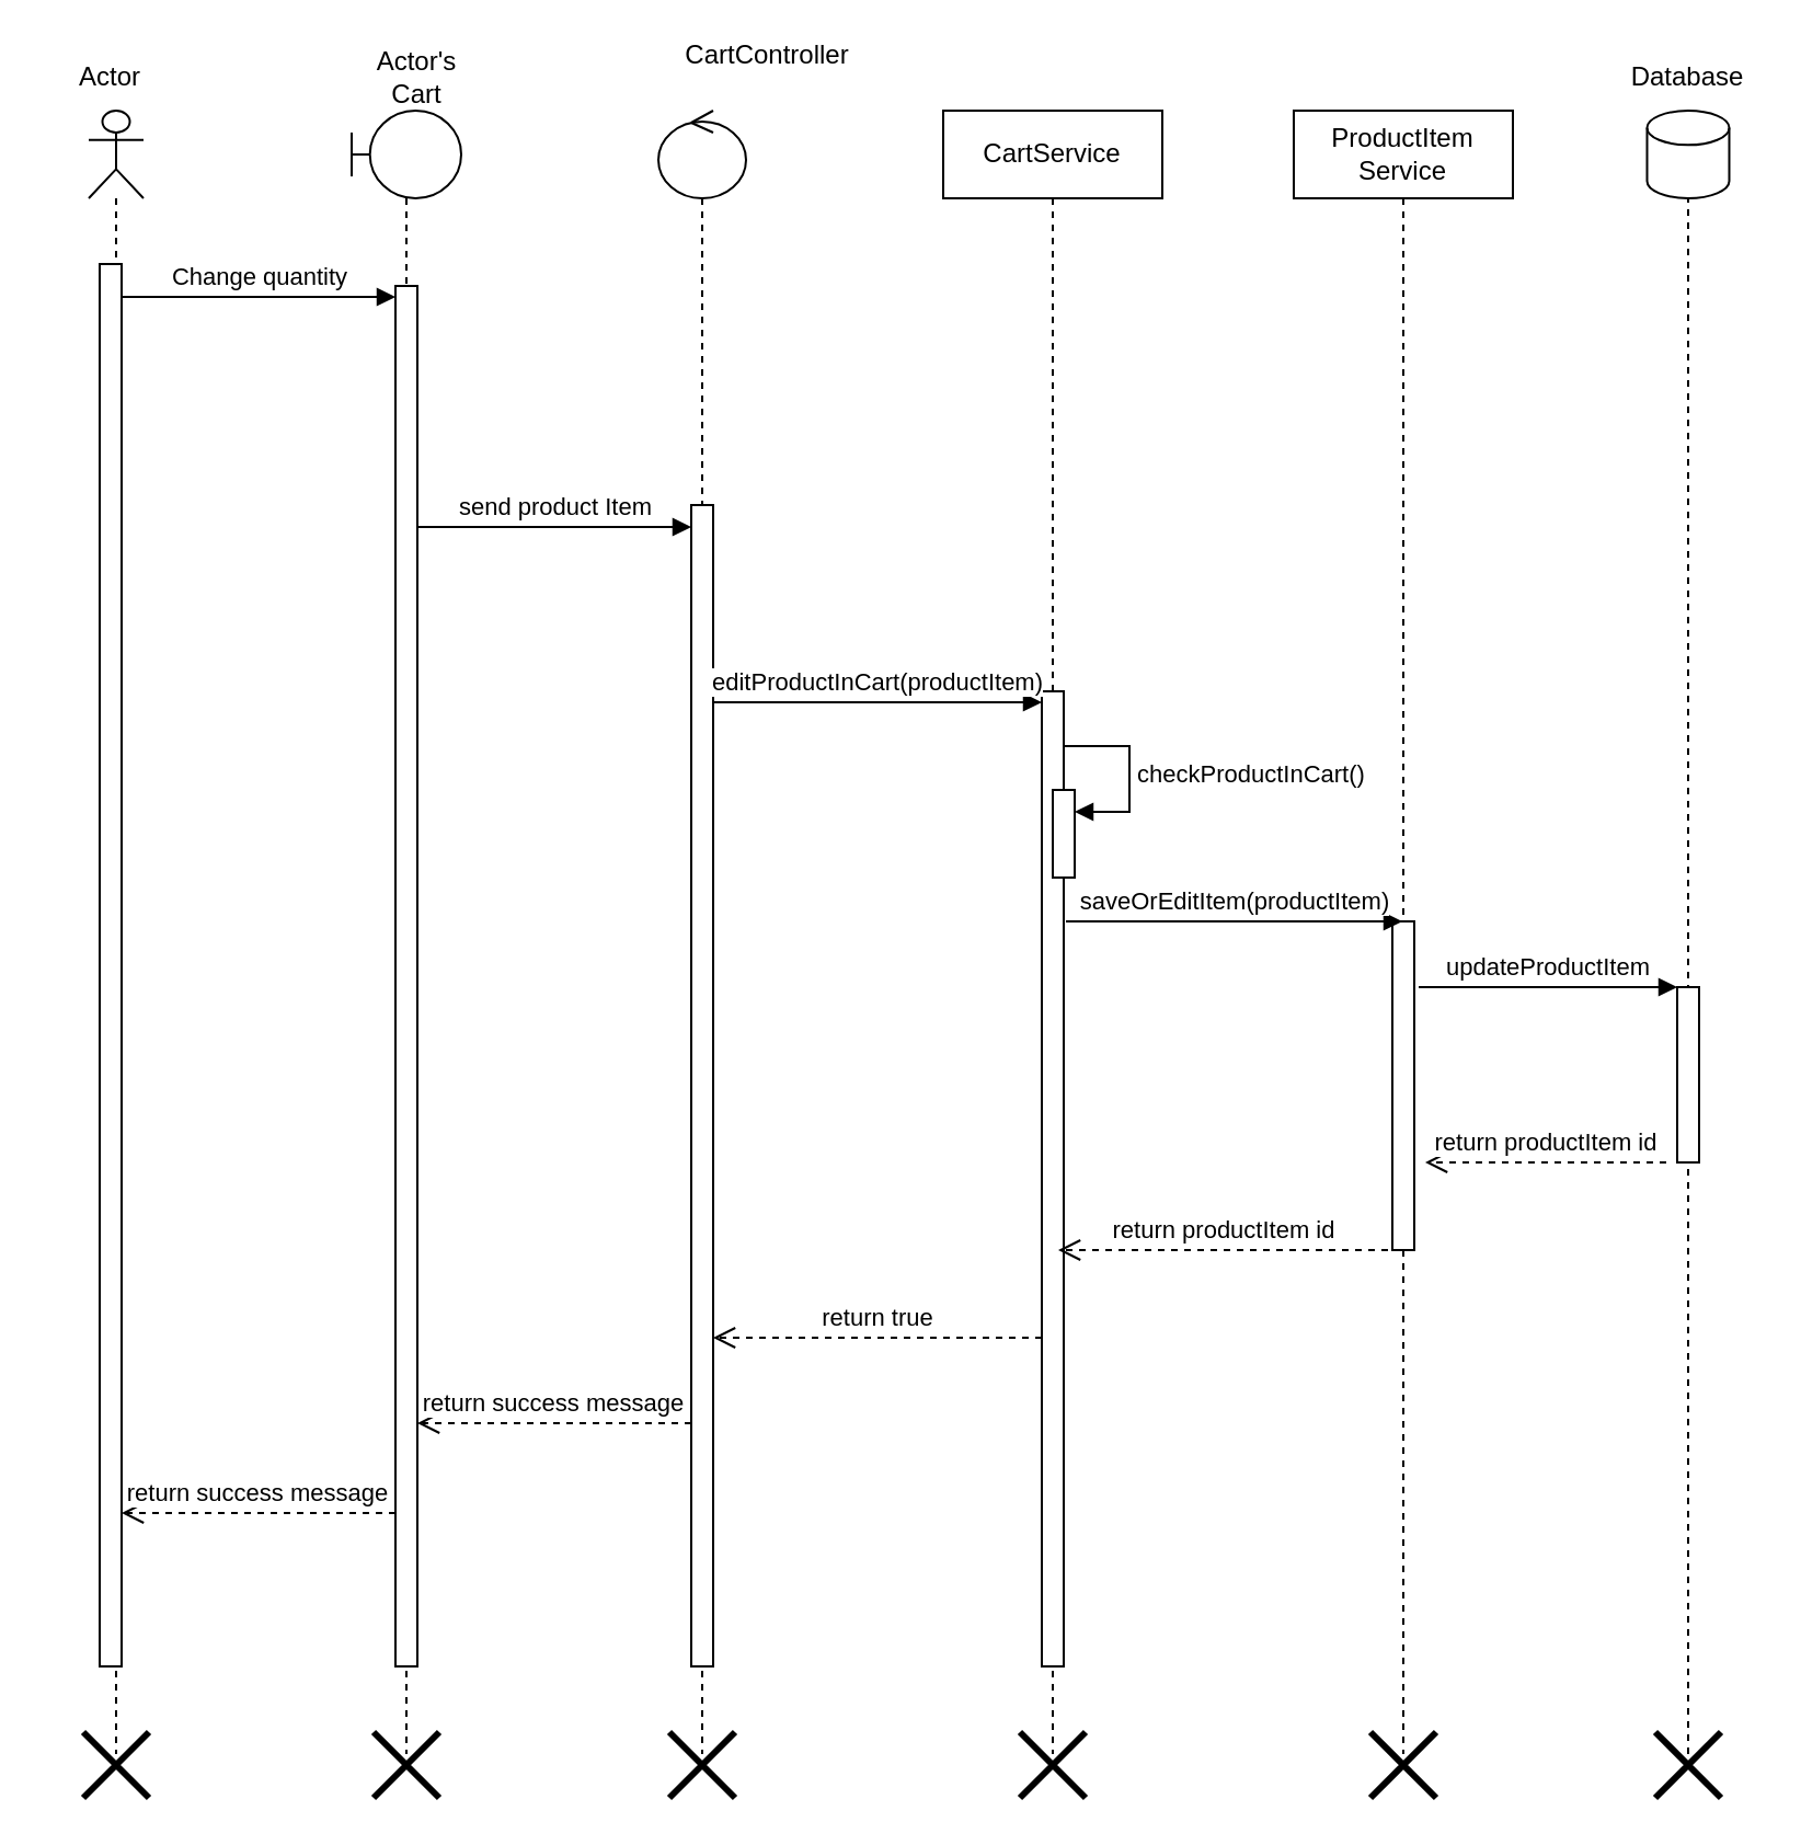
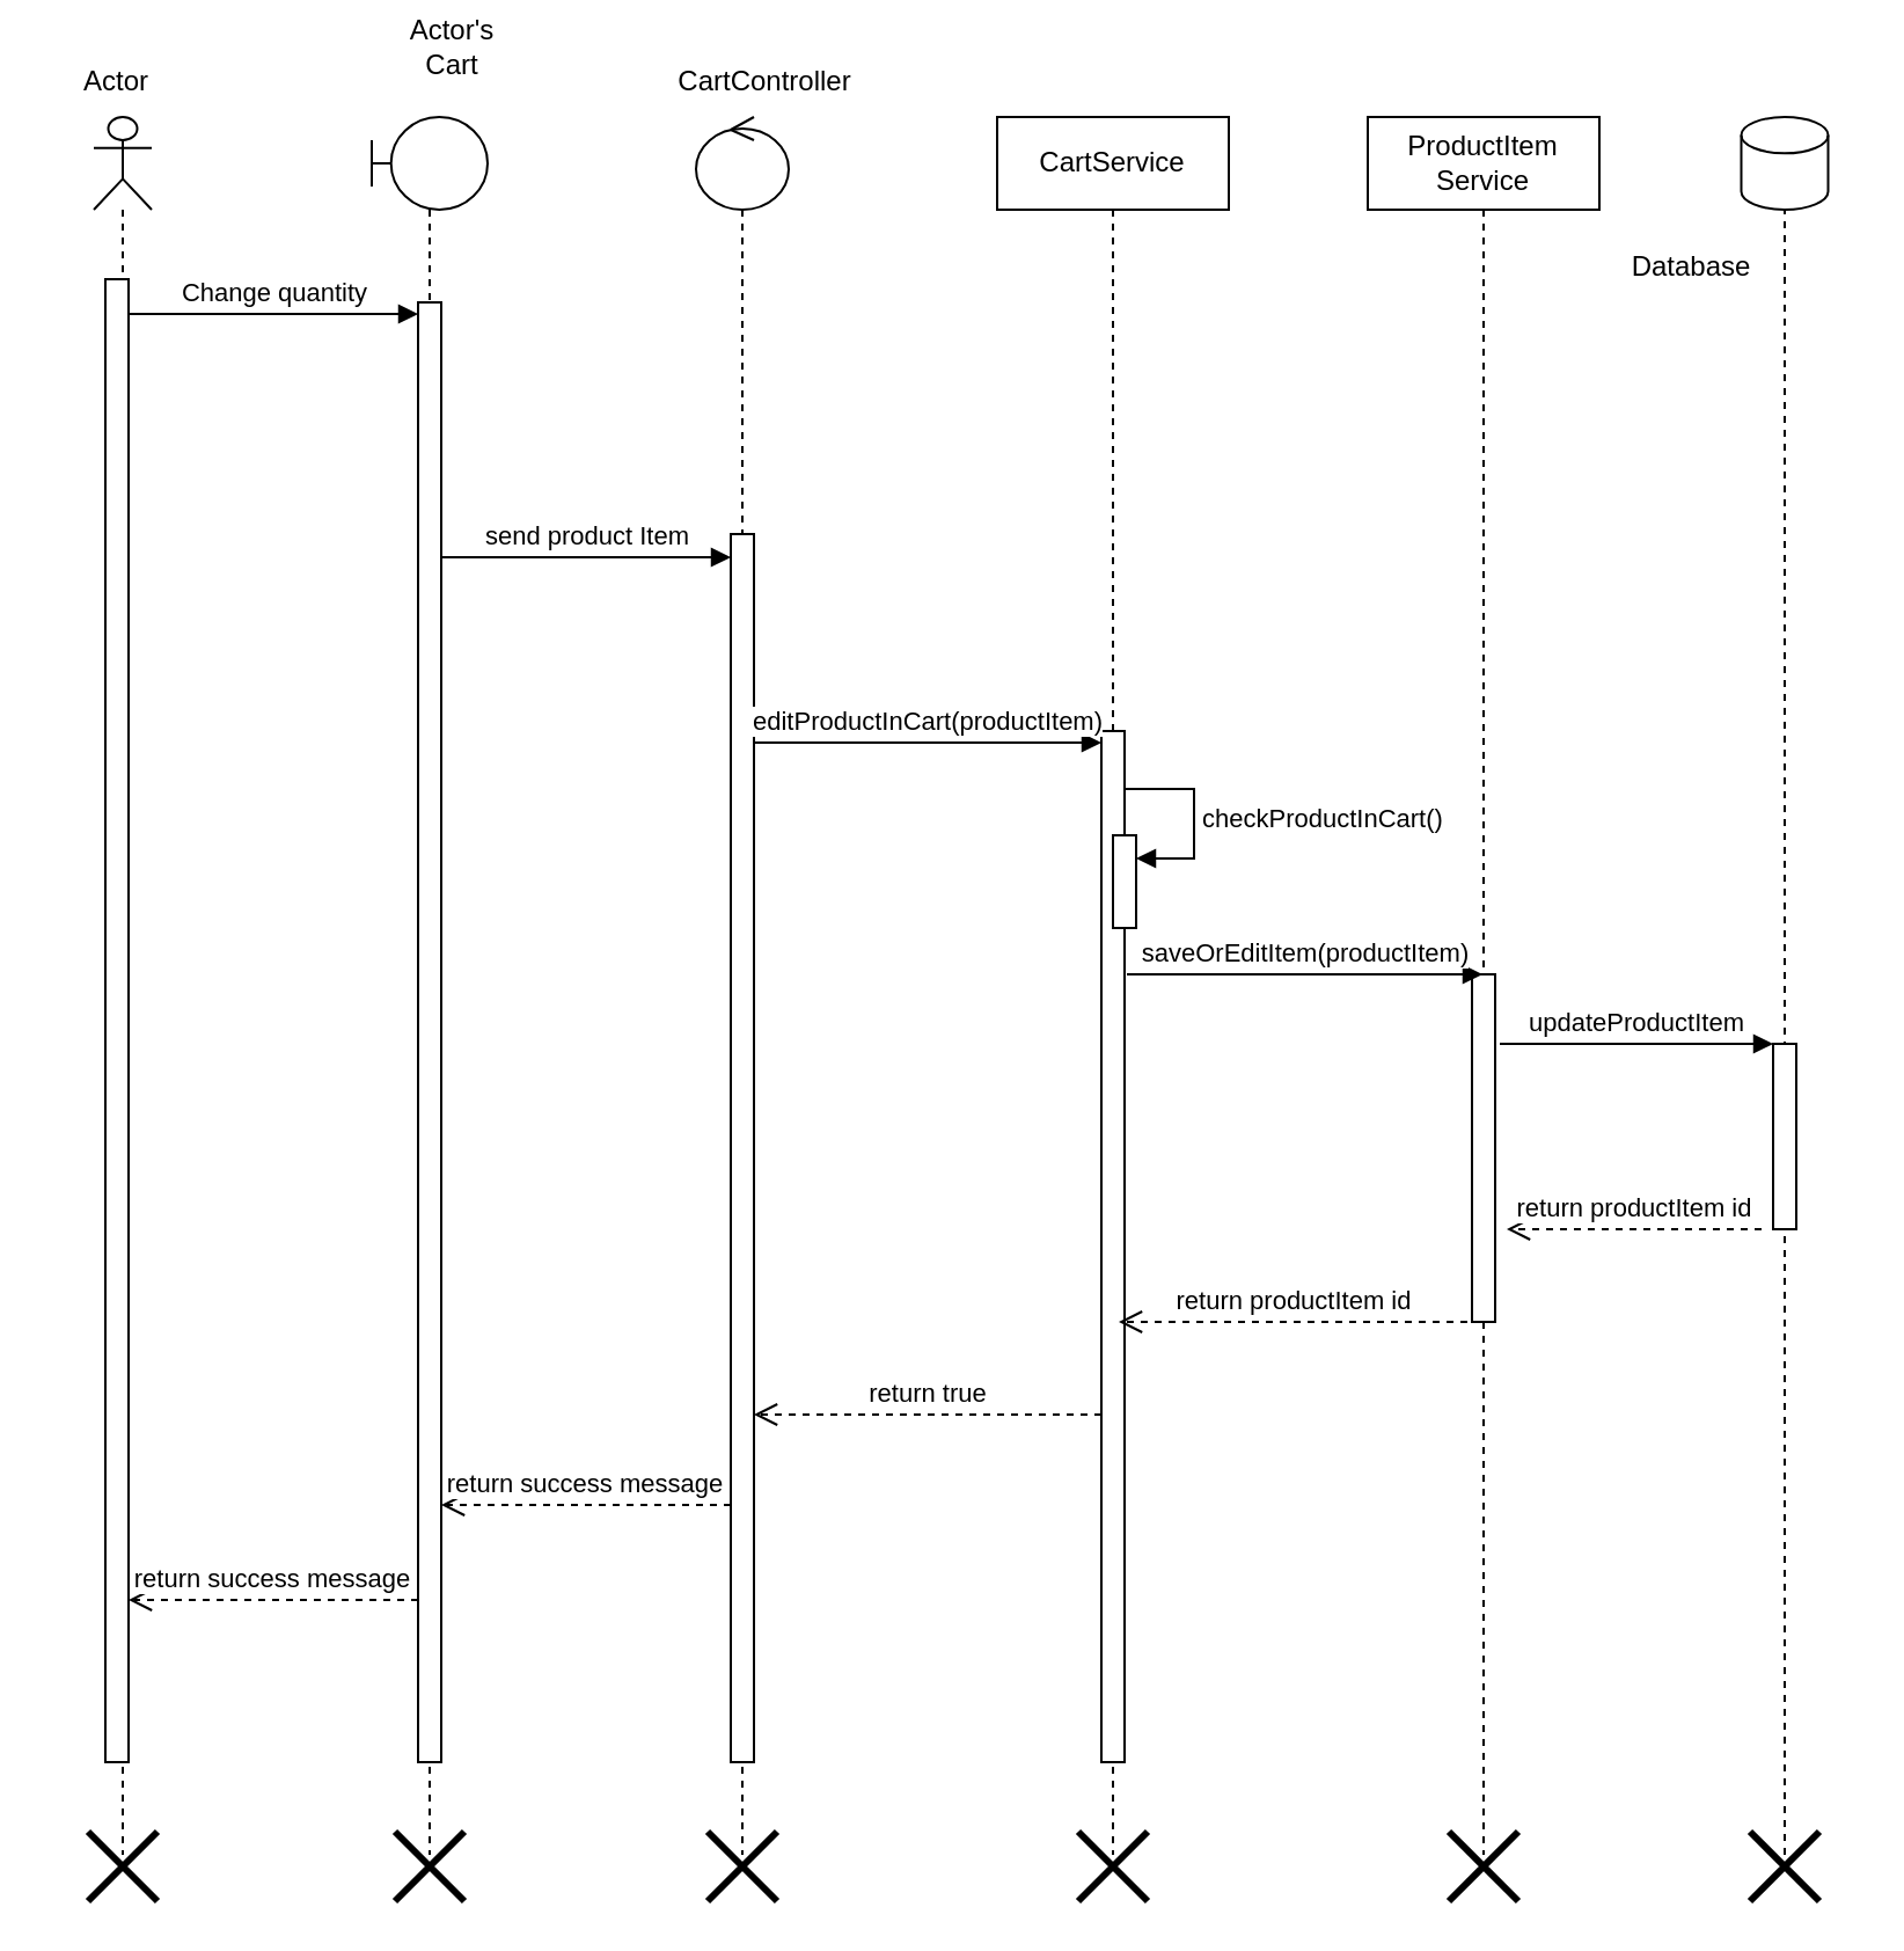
  <mxCell id="0" />
  <mxCell id="1" parent="0" />
  <mxCell id="2" value="" style="shape=umlLifeline;perimeter=lifelinePerimeter;whiteSpace=wrap;html=1;container=1;dropTarget=0;collapsible=0;recursiveResize=0;outlineConnect=0;portConstraint=eastwest;newEdgeStyle={&quot;curved&quot;:0,&quot;rounded&quot;:0};participant=umlActor;" vertex="1" parent="1"><mxGeometry x="40" y="50" width="25" height="750" as="geometry" /></mxCell>
  <mxCell id="3" value="" style="html=1;points=[[0,0,0,0,5],[0,1,0,0,-5],[1,0,0,0,5],[1,1,0,0,-5]];perimeter=orthogonalPerimeter;outlineConnect=0;targetShapes=umlLifeline;portConstraint=eastwest;newEdgeStyle={&quot;curved&quot;:0,&quot;rounded&quot;:0};" vertex="1" parent="2"><mxGeometry x="5" y="70" width="10" height="640" as="geometry" /></mxCell>
  <mxCell id="4" value="Actor" style="text;html=1;strokeColor=none;fillColor=none;align=center;verticalAlign=middle;whiteSpace=wrap;rounded=0;" vertex="1" parent="1"><mxGeometry x="20" y="20" width="60" height="30" as="geometry" /></mxCell>
  <mxCell id="5" value="" style="shape=umlLifeline;perimeter=lifelinePerimeter;whiteSpace=wrap;html=1;container=1;dropTarget=0;collapsible=0;recursiveResize=0;outlineConnect=0;portConstraint=eastwest;newEdgeStyle={&quot;curved&quot;:0,&quot;rounded&quot;:0};participant=umlBoundary;" vertex="1" parent="1"><mxGeometry x="160" y="50" width="50" height="750" as="geometry" /></mxCell>
  <mxCell id="6" value="" style="html=1;points=[[0,0,0,0,5],[0,1,0,0,-5],[1,0,0,0,5],[1,1,0,0,-5]];perimeter=orthogonalPerimeter;outlineConnect=0;targetShapes=umlLifeline;portConstraint=eastwest;newEdgeStyle={&quot;curved&quot;:0,&quot;rounded&quot;:0};" vertex="1" parent="5"><mxGeometry x="20" y="80" width="10" height="630" as="geometry" /></mxCell>
- <mxCell id="7" value="Actor's Cart" style="text;html=1;strokeColor=none;fillColor=none;align=center;verticalAlign=middle;whiteSpace=wrap;rounded=0;" vertex="1" parent="1"><mxGeometry x="160" y="20" width="60" height="30" as="geometry" /></mxCell>
+ <mxCell id="7" value="Actor's Cart" style="text;html=1;strokeColor=none;fillColor=none;align=center;verticalAlign=middle;whiteSpace=wrap;rounded=0;" vertex="1" parent="1"><mxGeometry x="165" y="5" width="60" height="30" as="geometry" /></mxCell>
  <mxCell id="8" value="Change quantity" style="html=1;verticalAlign=bottom;startArrow=none;endArrow=block;startSize=8;curved=0;rounded=0;entryX=0;entryY=0;entryDx=0;entryDy=5;startFill=0;" edge="1" parent="1" source="3" target="6"><mxGeometry x="0.008" relative="1" as="geometry"><mxPoint x="60" y="135" as="sourcePoint" /><mxPoint as="offset" /></mxGeometry></mxCell>
  <mxCell id="9" value="send product Item" style="html=1;verticalAlign=bottom;startArrow=none;endArrow=block;startSize=8;curved=0;rounded=0;startFill=0;" edge="1" parent="1" target="11"><mxGeometry relative="1" as="geometry"><mxPoint x="190" y="240" as="sourcePoint" /><mxPoint x="315" y="241.42" as="targetPoint" /></mxGeometry></mxCell>
  <mxCell id="10" value="" style="shape=umlLifeline;perimeter=lifelinePerimeter;whiteSpace=wrap;html=1;container=1;dropTarget=0;collapsible=0;recursiveResize=0;outlineConnect=0;portConstraint=eastwest;newEdgeStyle={&quot;curved&quot;:0,&quot;rounded&quot;:0};participant=umlControl;" vertex="1" parent="1"><mxGeometry x="300" y="50" width="40" height="750" as="geometry" /></mxCell>
  <mxCell id="11" value="" style="html=1;points=[[0,0,0,0,5],[0,1,0,0,-5],[1,0,0,0,5],[1,1,0,0,-5]];perimeter=orthogonalPerimeter;outlineConnect=0;targetShapes=umlLifeline;portConstraint=eastwest;newEdgeStyle={&quot;curved&quot;:0,&quot;rounded&quot;:0};" vertex="1" parent="10"><mxGeometry x="15" y="180" width="10" height="530" as="geometry" /></mxCell>
- <mxCell id="12" value="CartController" style="text;html=1;strokeColor=none;fillColor=none;align=center;verticalAlign=middle;whiteSpace=wrap;rounded=0;" vertex="1" parent="1"><mxGeometry x="320" y="10" width="60" height="30" as="geometry" /></mxCell>
+ <mxCell id="12" value="CartController" style="text;html=1;strokeColor=none;fillColor=none;align=center;verticalAlign=middle;whiteSpace=wrap;rounded=0;" vertex="1" parent="1"><mxGeometry x="300" y="20" width="60" height="30" as="geometry" /></mxCell>
  <mxCell id="13" value="CartService" style="shape=umlLifeline;perimeter=lifelinePerimeter;whiteSpace=wrap;html=1;container=1;dropTarget=0;collapsible=0;recursiveResize=0;outlineConnect=0;portConstraint=eastwest;newEdgeStyle={&quot;curved&quot;:0,&quot;rounded&quot;:0};" vertex="1" parent="1"><mxGeometry x="430" y="50" width="100" height="750" as="geometry" /></mxCell>
  <mxCell id="14" value="" style="html=1;points=[[0,0,0,0,5],[0,1,0,0,-5],[1,0,0,0,5],[1,1,0,0,-5]];perimeter=orthogonalPerimeter;outlineConnect=0;targetShapes=umlLifeline;portConstraint=eastwest;newEdgeStyle={&quot;curved&quot;:0,&quot;rounded&quot;:0};" vertex="1" parent="13"><mxGeometry x="45" y="265" width="10" height="445" as="geometry" /></mxCell>
  <mxCell id="15" value="" style="html=1;points=[[0,0,0,0,5],[0,1,0,0,-5],[1,0,0,0,5],[1,1,0,0,-5]];perimeter=orthogonalPerimeter;outlineConnect=0;targetShapes=umlLifeline;portConstraint=eastwest;newEdgeStyle={&quot;curved&quot;:0,&quot;rounded&quot;:0};" vertex="1" parent="13"><mxGeometry x="50" y="310" width="10" height="40" as="geometry" /></mxCell>
  <mxCell id="16" value="checkProductInCart()" style="html=1;align=left;spacingLeft=2;endArrow=block;rounded=0;edgeStyle=orthogonalEdgeStyle;curved=0;rounded=0;" edge="1" parent="13" target="15"><mxGeometry relative="1" as="geometry"><mxPoint x="55" y="290" as="sourcePoint" /><Array as="points"><mxPoint x="85" y="320" /></Array></mxGeometry></mxCell>
  <mxCell id="17" value="editProductInCart(productItem)" style="html=1;verticalAlign=bottom;startArrow=none;endArrow=block;startSize=8;curved=0;rounded=0;entryX=0;entryY=0;entryDx=0;entryDy=5;startFill=0;" edge="1" parent="1" source="11" target="14"><mxGeometry relative="1" as="geometry"><mxPoint x="405" y="320" as="sourcePoint" /><mxPoint as="offset" /></mxGeometry></mxCell>
  <mxCell id="18" value="return true" style="html=1;verticalAlign=bottom;endArrow=open;dashed=1;endSize=8;curved=0;rounded=0;" edge="1" parent="1"><mxGeometry x="0.004" relative="1" as="geometry"><mxPoint x="325" y="610" as="targetPoint" /><mxPoint x="475" y="610" as="sourcePoint" /><mxPoint as="offset" /></mxGeometry></mxCell>
  <mxCell id="19" value="return success message" style="html=1;verticalAlign=bottom;endArrow=open;dashed=1;endSize=8;curved=0;rounded=0;" edge="1" parent="1"><mxGeometry x="0.008" relative="1" as="geometry"><mxPoint x="190" y="649" as="targetPoint" /><mxPoint x="315" y="649" as="sourcePoint" /><mxPoint as="offset" /></mxGeometry></mxCell>
  <mxCell id="20" value="return success message" style="html=1;verticalAlign=bottom;endArrow=open;dashed=1;endSize=8;curved=0;rounded=0;" edge="1" parent="1"><mxGeometry relative="1" as="geometry"><mxPoint x="180" y="690" as="sourcePoint" /><mxPoint x="55" y="690" as="targetPoint" /></mxGeometry></mxCell>
  <mxCell id="21" value="ProductItem&lt;br&gt;Service" style="shape=umlLifeline;perimeter=lifelinePerimeter;whiteSpace=wrap;html=1;container=1;dropTarget=0;collapsible=0;recursiveResize=0;outlineConnect=0;portConstraint=eastwest;newEdgeStyle={&quot;curved&quot;:0,&quot;rounded&quot;:0};" vertex="1" parent="1"><mxGeometry x="590" y="50" width="100" height="750" as="geometry" /></mxCell>
  <mxCell id="22" value="" style="html=1;points=[[0,0,0,0,5],[0,1,0,0,-5],[1,0,0,0,5],[1,1,0,0,-5]];perimeter=orthogonalPerimeter;outlineConnect=0;targetShapes=umlLifeline;portConstraint=eastwest;newEdgeStyle={&quot;curved&quot;:0,&quot;rounded&quot;:0};" vertex="1" parent="21"><mxGeometry x="45" y="370" width="10" height="150" as="geometry" /></mxCell>
  <mxCell id="23" value="" style="shape=cylinder3;whiteSpace=wrap;html=1;boundedLbl=1;backgroundOutline=1;size=7.833;" vertex="1" parent="1"><mxGeometry x="751.25" y="50" width="37.5" height="40" as="geometry" /></mxCell>
  <mxCell id="24" value="" style="endArrow=none;dashed=1;html=1;rounded=0;entryX=0.5;entryY=1;entryDx=0;entryDy=0;entryPerimeter=0;" edge="1" parent="1" target="23"><mxGeometry width="50" height="50" relative="1" as="geometry"><mxPoint x="770" y="800" as="sourcePoint" /><mxPoint x="511.25" y="10" as="targetPoint" /></mxGeometry></mxCell>
- <mxCell id="25" value="Database" style="text;html=1;strokeColor=none;fillColor=none;align=center;verticalAlign=middle;whiteSpace=wrap;rounded=0;" vertex="1" parent="1"><mxGeometry x="740" y="20" width="60" height="30" as="geometry" /></mxCell>
+ <mxCell id="25" value="Database" style="text;html=1;strokeColor=none;fillColor=none;align=center;verticalAlign=middle;whiteSpace=wrap;rounded=0;" vertex="1" parent="1"><mxGeometry x="700" y="100" width="60" height="30" as="geometry" /></mxCell>
  <mxCell id="26" value="" style="shape=umlDestroy;whiteSpace=wrap;html=1;strokeWidth=3;targetShapes=umlLifeline;" vertex="1" parent="1"><mxGeometry x="755" y="790" width="30" height="30" as="geometry" /></mxCell>
  <mxCell id="27" value="saveOrEditItem(productItem)" style="html=1;verticalAlign=bottom;endArrow=block;curved=0;rounded=0;" edge="1" parent="1" target="21"><mxGeometry x="0.003" width="80" relative="1" as="geometry"><mxPoint x="486" y="420" as="sourcePoint" /><mxPoint x="566" y="420" as="targetPoint" /><mxPoint as="offset" /></mxGeometry></mxCell>
  <mxCell id="28" value="updateProductItem" style="html=1;verticalAlign=bottom;endArrow=block;curved=0;rounded=0;" edge="1" parent="1" target="29"><mxGeometry width="80" relative="1" as="geometry"><mxPoint x="647" y="450" as="sourcePoint" /><mxPoint x="727" y="450" as="targetPoint" /></mxGeometry></mxCell>
  <mxCell id="29" value="" style="html=1;points=[[0,0,0,0,5],[0,1,0,0,-5],[1,0,0,0,5],[1,1,0,0,-5]];perimeter=orthogonalPerimeter;outlineConnect=0;targetShapes=umlLifeline;portConstraint=eastwest;newEdgeStyle={&quot;curved&quot;:0,&quot;rounded&quot;:0};" vertex="1" parent="1"><mxGeometry x="765" y="450" width="10" height="80" as="geometry" /></mxCell>
  <mxCell id="30" value="return productItem id" style="html=1;verticalAlign=bottom;endArrow=open;dashed=1;endSize=8;curved=0;rounded=0;" edge="1" parent="1"><mxGeometry relative="1" as="geometry"><mxPoint x="760" y="530" as="sourcePoint" /><mxPoint x="650" y="530" as="targetPoint" /><mxPoint as="offset" /></mxGeometry></mxCell>
  <mxCell id="31" value="return productItem id" style="html=1;verticalAlign=bottom;endArrow=open;dashed=1;endSize=8;curved=0;rounded=0;" edge="1" parent="1"><mxGeometry relative="1" as="geometry"><mxPoint x="633" y="570" as="sourcePoint" /><mxPoint x="482.5" y="570" as="targetPoint" /></mxGeometry></mxCell>
  <mxCell id="32" value="" style="shape=umlDestroy;whiteSpace=wrap;html=1;strokeWidth=3;targetShapes=umlLifeline;" vertex="1" parent="1"><mxGeometry x="625" y="790" width="30" height="30" as="geometry" /></mxCell>
  <mxCell id="33" value="" style="shape=umlDestroy;whiteSpace=wrap;html=1;strokeWidth=3;targetShapes=umlLifeline;" vertex="1" parent="1"><mxGeometry x="465" y="790" width="30" height="30" as="geometry" /></mxCell>
  <mxCell id="34" value="" style="shape=umlDestroy;whiteSpace=wrap;html=1;strokeWidth=3;targetShapes=umlLifeline;" vertex="1" parent="1"><mxGeometry x="305" y="790" width="30" height="30" as="geometry" /></mxCell>
  <mxCell id="35" value="" style="shape=umlDestroy;whiteSpace=wrap;html=1;strokeWidth=3;targetShapes=umlLifeline;" vertex="1" parent="1"><mxGeometry x="170" y="790" width="30" height="30" as="geometry" /></mxCell>
  <mxCell id="36" value="" style="shape=umlDestroy;whiteSpace=wrap;html=1;strokeWidth=3;targetShapes=umlLifeline;" vertex="1" parent="1"><mxGeometry x="37.5" y="790" width="30" height="30" as="geometry" /></mxCell>
